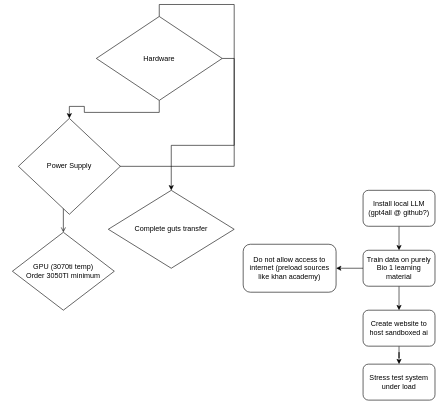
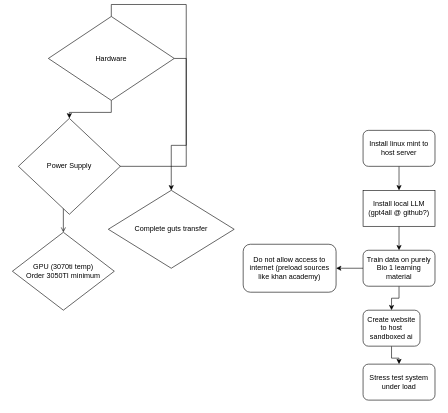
  <mxCell id="0" />
  <mxCell id="1" parent="0" />
  <mxCell id="2" value="" style="edgeStyle=orthogonalEdgeStyle;rounded=0;orthogonalLoop=1;jettySize=auto;html=1;" edge="1" parent="1" source="5" target="6"><mxGeometry relative="1" as="geometry" /></mxCell>
  <mxCell id="3" style="edgeStyle=orthogonalEdgeStyle;rounded=0;orthogonalLoop=1;jettySize=auto;html=1;exitX=1;exitY=0.5;exitDx=0;exitDy=0;endArrow=open;" edge="1" parent="1" source="5" target="7"><mxGeometry relative="1" as="geometry"><mxPoint x="290" y="190" as="targetPoint" /></mxGeometry></mxCell>
  <mxCell id="4" style="edgeStyle=orthogonalEdgeStyle;rounded=0;orthogonalLoop=1;jettySize=auto;html=1;exitX=0.5;exitY=0;exitDx=0;exitDy=0;" edge="1" parent="1" source="5" target="8"><mxGeometry relative="1" as="geometry"><mxPoint x="310" y="330" as="targetPoint" /></mxGeometry></mxCell>
- <mxCell id="5" value="Hardware" style="rhombus;whiteSpace=wrap;html=1;" vertex="1" parent="1"><mxGeometry x="160" y="20" width="210" height="140" as="geometry" /></mxCell>
+ <mxCell id="5" value="Hardware" style="rhombus;whiteSpace=wrap;html=1;" vertex="1" parent="1"><mxGeometry x="80" y="20" width="210" height="140" as="geometry" /></mxCell>
  <mxCell id="6" value="Power Supply" style="rhombus;whiteSpace=wrap;html=1;" vertex="1" parent="1"><mxGeometry x="30" y="190" width="170" height="160" as="geometry" /></mxCell>
  <mxCell id="7" value="&lt;div&gt;GPU (3070ti temp)&lt;/div&gt;&lt;div&gt;Order 3050TI minimum&lt;/div&gt;" style="rhombus;whiteSpace=wrap;html=1;" vertex="1" parent="1"><mxGeometry y="380" width="170" height="130" as="geometry" x="20" /></mxCell>
  <mxCell id="8" value="Complete guts transfer" style="rhombus;whiteSpace=wrap;html=1;" vertex="1" parent="1"><mxGeometry x="180" y="310" width="210" height="130" as="geometry" /></mxCell>
+ <mxCell id="9" value="" style="edgeStyle=orthogonalEdgeStyle;rounded=0;orthogonalLoop=1;jettySize=auto;html=1;" edge="1" parent="1" source="10" target="12"><mxGeometry relative="1" as="geometry" /></mxCell>
+ <mxCell id="10" value="Install linux mint to host server " style="rounded=1;whiteSpace=wrap;html=1;" vertex="1" parent="1"><mxGeometry x="605" y="210" width="120" height="60" as="geometry" /></mxCell>
  <mxCell id="11" value="" style="edgeStyle=orthogonalEdgeStyle;rounded=0;orthogonalLoop=1;jettySize=auto;html=1;" edge="1" parent="1" source="12" target="15"><mxGeometry relative="1" as="geometry" /></mxCell>
- <mxCell id="12" value="Install local LLM (gpt4all @ github?)" style="whiteSpace=wrap;html=1;rounded=1;" vertex="1" parent="1"><mxGeometry x="605" y="310" width="120" height="60" as="geometry" /></mxCell>
+ <mxCell id="12" value="Install local LLM (gpt4all @ github?)" style="whiteSpace=wrap;html=1;rounded=0;" vertex="1" parent="1"><mxGeometry x="605" y="310" width="120" height="60" as="geometry" /></mxCell>
  <mxCell id="13" value="" style="edgeStyle=orthogonalEdgeStyle;rounded=0;orthogonalLoop=1;jettySize=auto;html=1;" edge="1" parent="1" source="15" target="17"><mxGeometry relative="1" as="geometry" /></mxCell>
  <mxCell id="14" value="" style="edgeStyle=orthogonalEdgeStyle;rounded=0;orthogonalLoop=1;jettySize=auto;html=1;" edge="1" parent="1" source="15" target="18"><mxGeometry relative="1" as="geometry" /></mxCell>
  <mxCell id="15" value="Train data on purely Bio 1 learning material" style="whiteSpace=wrap;html=1;rounded=1;" vertex="1" parent="1"><mxGeometry x="605" y="410" width="120" height="60" as="geometry" /></mxCell>
  <mxCell id="16" value="" style="edgeStyle=orthogonalEdgeStyle;rounded=0;orthogonalLoop=1;jettySize=auto;html=1;" edge="1" parent="1" source="17" target="19"><mxGeometry relative="1" as="geometry" /></mxCell>
- <mxCell id="17" value="Create website to host sandboxed ai" style="whiteSpace=wrap;html=1;rounded=1;" vertex="1" parent="1"><mxGeometry x="605" y="510" width="120" height="60" as="geometry" /></mxCell>
+ <mxCell id="17" value="Create website to host sandboxed ai" style="whiteSpace=wrap;html=1;rounded=1;" vertex="1" parent="1"><mxGeometry x="605" y="510" width="95" height="60" as="geometry" /></mxCell>
  <mxCell id="18" value="Do not allow access to internet (preload sources like khan academy)" style="whiteSpace=wrap;html=1;rounded=1;" vertex="1" parent="1"><mxGeometry x="405" y="400" width="155" height="80" as="geometry" /></mxCell>
  <mxCell id="19" value="Stress test system under load" style="whiteSpace=wrap;html=1;rounded=1;" vertex="1" parent="1"><mxGeometry x="605" y="600" width="120" height="60" as="geometry" /></mxCell>
